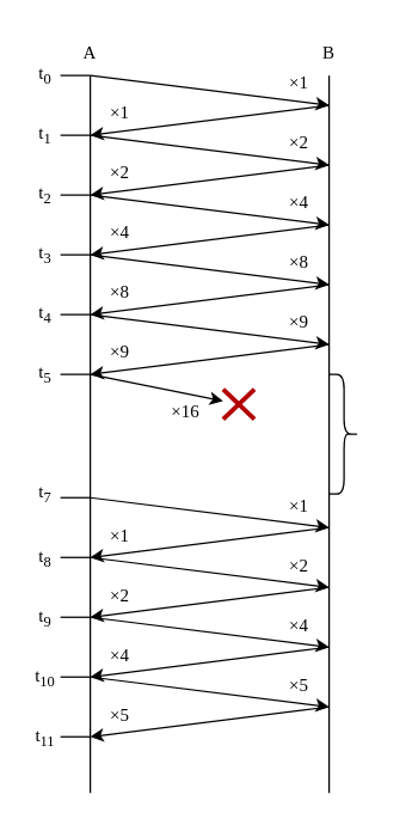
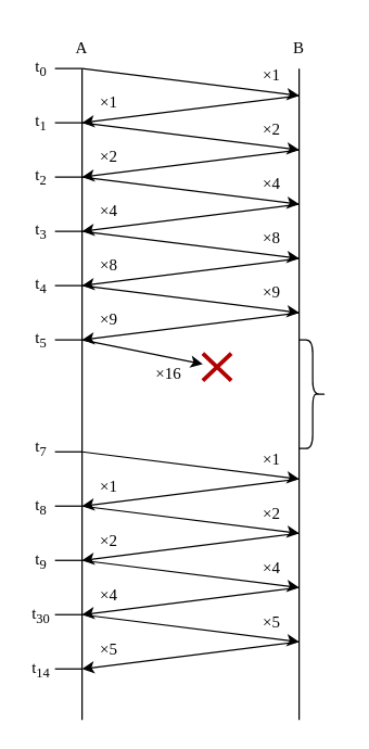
  <mxCell id="0" />
  <mxCell id="1" parent="0" />
  <mxCell id="2" value="" style="endArrow=none;html=1;rounded=0;" edge="1" parent="1"><mxGeometry width="50" height="50" relative="1" as="geometry"><mxPoint x="60" y="530" as="sourcePoint" /><mxPoint x="60" y="50" as="targetPoint" /></mxGeometry></mxCell>
  <mxCell id="3" value="" style="endArrow=none;html=1;rounded=0;" edge="1" parent="1"><mxGeometry width="50" height="50" relative="1" as="geometry"><mxPoint x="220" y="530" as="sourcePoint" /><mxPoint x="220" y="50" as="targetPoint" /></mxGeometry></mxCell>
  <mxCell id="4" value="&lt;font face=&quot;Times New Roman&quot;&gt;A&lt;/font&gt;" style="text;html=1;strokeColor=none;fillColor=none;align=center;verticalAlign=middle;whiteSpace=wrap;rounded=0;" vertex="1" parent="1"><mxGeometry x="30" y="20" width="60" height="30" as="geometry" /></mxCell>
  <mxCell id="5" value="&lt;font face=&quot;Times New Roman&quot;&gt;B&lt;/font&gt;" style="text;html=1;strokeColor=none;fillColor=none;align=center;verticalAlign=middle;whiteSpace=wrap;rounded=0;" vertex="1" parent="1"><mxGeometry x="190" y="20" width="60" height="30" as="geometry" /></mxCell>
  <mxCell id="6" value="" style="endArrow=none;html=1;rounded=0;fontFamily=Times New Roman;" edge="1" parent="1"><mxGeometry width="50" height="50" relative="1" as="geometry"><mxPoint x="40" y="90" as="sourcePoint" /><mxPoint x="60" y="90" as="targetPoint" /></mxGeometry></mxCell>
  <mxCell id="7" value="" style="endArrow=none;html=1;rounded=0;fontFamily=Times New Roman;" edge="1" parent="1"><mxGeometry width="50" height="50" relative="1" as="geometry"><mxPoint x="40" y="50" as="sourcePoint" /><mxPoint x="60" y="50" as="targetPoint" /></mxGeometry></mxCell>
  <mxCell id="8" value="" style="endArrow=none;html=1;rounded=0;fontFamily=Times New Roman;" edge="1" parent="1"><mxGeometry width="50" height="50" relative="1" as="geometry"><mxPoint x="40" y="130" as="sourcePoint" /><mxPoint x="60" y="130" as="targetPoint" /></mxGeometry></mxCell>
  <mxCell id="9" value="" style="endArrow=none;html=1;rounded=0;fontFamily=Times New Roman;" edge="1" parent="1"><mxGeometry width="50" height="50" relative="1" as="geometry"><mxPoint x="40" y="170" as="sourcePoint" /><mxPoint x="60" y="170" as="targetPoint" /></mxGeometry></mxCell>
  <mxCell id="10" value="" style="endArrow=none;html=1;rounded=0;fontFamily=Times New Roman;" edge="1" parent="1"><mxGeometry width="50" height="50" relative="1" as="geometry"><mxPoint x="40" y="210" as="sourcePoint" /><mxPoint x="60" y="210" as="targetPoint" /></mxGeometry></mxCell>
  <mxCell id="11" value="" style="endArrow=none;html=1;rounded=0;fontFamily=Times New Roman;" edge="1" parent="1"><mxGeometry width="50" height="50" relative="1" as="geometry"><mxPoint x="40" y="250" as="sourcePoint" /><mxPoint x="60" y="250" as="targetPoint" /></mxGeometry></mxCell>
  <mxCell id="12" value="" style="endArrow=none;html=1;rounded=0;fontFamily=Times New Roman;" edge="1" parent="1"><mxGeometry width="50" height="50" relative="1" as="geometry"><mxPoint x="40" y="332.5" as="sourcePoint" /><mxPoint x="60" y="332.5" as="targetPoint" /></mxGeometry></mxCell>
  <mxCell id="13" value="t&lt;sub&gt;0&lt;/sub&gt;" style="text;html=1;strokeColor=none;fillColor=none;align=center;verticalAlign=middle;whiteSpace=wrap;rounded=0;fontFamily=Times New Roman;" vertex="1" parent="1"><mxGeometry x="20" y="40" width="20" height="20" as="geometry" /></mxCell>
  <mxCell id="14" value="t&lt;sub&gt;1&lt;/sub&gt;" style="text;html=1;strokeColor=none;fillColor=none;align=center;verticalAlign=middle;whiteSpace=wrap;rounded=0;fontFamily=Times New Roman;" vertex="1" parent="1"><mxGeometry x="20" y="80" width="20" height="20" as="geometry" /></mxCell>
  <mxCell id="15" value="t&lt;sub&gt;2&lt;/sub&gt;" style="text;html=1;strokeColor=none;fillColor=none;align=center;verticalAlign=middle;whiteSpace=wrap;rounded=0;fontFamily=Times New Roman;" vertex="1" parent="1"><mxGeometry x="20" y="120" width="20" height="20" as="geometry" /></mxCell>
  <mxCell id="16" value="t&lt;sub&gt;3&lt;/sub&gt;" style="text;html=1;strokeColor=none;fillColor=none;align=center;verticalAlign=middle;whiteSpace=wrap;rounded=0;fontFamily=Times New Roman;" vertex="1" parent="1"><mxGeometry x="20" y="160" width="20" height="20" as="geometry" /></mxCell>
  <mxCell id="17" value="t&lt;sub&gt;4&lt;/sub&gt;" style="text;html=1;strokeColor=none;fillColor=none;align=center;verticalAlign=middle;whiteSpace=wrap;rounded=0;fontFamily=Times New Roman;" vertex="1" parent="1"><mxGeometry x="20" y="200" width="20" height="20" as="geometry" /></mxCell>
  <mxCell id="18" value="t&lt;sub&gt;5&lt;/sub&gt;" style="text;html=1;strokeColor=none;fillColor=none;align=center;verticalAlign=middle;whiteSpace=wrap;rounded=0;fontFamily=Times New Roman;" vertex="1" parent="1"><mxGeometry x="20" y="240" width="20" height="20" as="geometry" /></mxCell>
  <mxCell id="19" value="t&lt;sub&gt;7&lt;/sub&gt;" style="text;html=1;strokeColor=none;fillColor=none;align=center;verticalAlign=middle;whiteSpace=wrap;rounded=0;fontFamily=Times New Roman;" vertex="1" parent="1"><mxGeometry x="20" y="320" width="20" height="20" as="geometry" /></mxCell>
  <mxCell id="20" value="t&lt;sub&gt;8&lt;/sub&gt;" style="text;html=1;strokeColor=none;fillColor=none;align=center;verticalAlign=middle;whiteSpace=wrap;rounded=0;fontFamily=Times New Roman;" vertex="1" parent="1"><mxGeometry x="20" y="362.5" width="20" height="20" as="geometry" /></mxCell>
  <mxCell id="21" value="" style="endArrow=none;html=1;rounded=0;fontFamily=Times New Roman;" edge="1" parent="1"><mxGeometry width="50" height="50" relative="1" as="geometry"><mxPoint x="40" y="412.5" as="sourcePoint" /><mxPoint x="60" y="412.5" as="targetPoint" /></mxGeometry></mxCell>
  <mxCell id="22" value="t&lt;sub&gt;9&lt;/sub&gt;" style="text;html=1;strokeColor=none;fillColor=none;align=center;verticalAlign=middle;whiteSpace=wrap;rounded=0;fontFamily=Times New Roman;" vertex="1" parent="1"><mxGeometry x="20" y="402.5" width="20" height="20" as="geometry" /></mxCell>
  <mxCell id="23" value="" style="endArrow=none;html=1;rounded=0;fontFamily=Times New Roman;" edge="1" parent="1"><mxGeometry width="50" height="50" relative="1" as="geometry"><mxPoint x="40" y="452.5" as="sourcePoint" /><mxPoint x="60" y="452.5" as="targetPoint" /></mxGeometry></mxCell>
- <mxCell id="24" value="t&lt;sub&gt;10&lt;/sub&gt;" style="text;html=1;strokeColor=none;fillColor=none;align=center;verticalAlign=middle;whiteSpace=wrap;rounded=0;fontFamily=Times New Roman;" vertex="1" parent="1"><mxGeometry x="20" y="442.5" width="20" height="20" as="geometry" /></mxCell>
+ <mxCell id="24" value="t&lt;sub&gt;30&lt;/sub&gt;" style="text;html=1;strokeColor=none;fillColor=none;align=center;verticalAlign=middle;whiteSpace=wrap;rounded=0;fontFamily=Times New Roman;" vertex="1" parent="1"><mxGeometry x="20" y="442.5" width="20" height="20" as="geometry" /></mxCell>
  <mxCell id="25" value="" style="endArrow=none;html=1;rounded=0;fontFamily=Times New Roman;" edge="1" parent="1"><mxGeometry width="50" height="50" relative="1" as="geometry"><mxPoint x="40" y="492.5" as="sourcePoint" /><mxPoint x="60" y="492.5" as="targetPoint" /></mxGeometry></mxCell>
- <mxCell id="26" value="t&lt;sub&gt;11&lt;/sub&gt;" style="text;html=1;strokeColor=none;fillColor=none;align=center;verticalAlign=middle;whiteSpace=wrap;rounded=0;fontFamily=Times New Roman;" vertex="1" parent="1"><mxGeometry x="20" y="482.5" width="20" height="20" as="geometry" /></mxCell>
+ <mxCell id="26" value="t&lt;sub&gt;14&lt;/sub&gt;" style="text;html=1;strokeColor=none;fillColor=none;align=center;verticalAlign=middle;whiteSpace=wrap;rounded=0;fontFamily=Times New Roman;" vertex="1" parent="1"><mxGeometry x="20" y="482.5" width="20" height="20" as="geometry" /></mxCell>
  <mxCell id="27" value="" style="endArrow=classic;html=1;rounded=0;fontFamily=Times New Roman;" edge="1" parent="1"><mxGeometry width="50" height="50" relative="1" as="geometry"><mxPoint x="60" y="50" as="sourcePoint" /><mxPoint x="220" y="70" as="targetPoint" /></mxGeometry></mxCell>
  <mxCell id="28" value="" style="endArrow=classic;html=1;rounded=0;fontFamily=Times New Roman;" edge="1" parent="1"><mxGeometry width="50" height="50" relative="1" as="geometry"><mxPoint x="220" y="70" as="sourcePoint" /><mxPoint x="60" y="90" as="targetPoint" /></mxGeometry></mxCell>
  <mxCell id="29" value="×1" style="text;html=1;strokeColor=none;fillColor=none;align=center;verticalAlign=middle;whiteSpace=wrap;rounded=0;fontFamily=Times New Roman;" vertex="1" parent="1"><mxGeometry x="170" y="40" width="60" height="30" as="geometry" /></mxCell>
  <mxCell id="30" value="×1" style="text;html=1;strokeColor=none;fillColor=none;align=center;verticalAlign=middle;whiteSpace=wrap;rounded=0;fontFamily=Times New Roman;" vertex="1" parent="1"><mxGeometry x="50" y="60" width="60" height="30" as="geometry" /></mxCell>
  <mxCell id="31" value="" style="endArrow=classic;html=1;rounded=0;fontFamily=Times New Roman;" edge="1" parent="1"><mxGeometry width="50" height="50" relative="1" as="geometry"><mxPoint x="60" y="90" as="sourcePoint" /><mxPoint x="220" y="110" as="targetPoint" /></mxGeometry></mxCell>
  <mxCell id="32" value="" style="endArrow=classic;html=1;rounded=0;fontFamily=Times New Roman;" edge="1" parent="1"><mxGeometry width="50" height="50" relative="1" as="geometry"><mxPoint x="220" y="110" as="sourcePoint" /><mxPoint x="60" y="130" as="targetPoint" /></mxGeometry></mxCell>
  <mxCell id="33" value="×2" style="text;html=1;strokeColor=none;fillColor=none;align=center;verticalAlign=middle;whiteSpace=wrap;rounded=0;fontFamily=Times New Roman;" vertex="1" parent="1"><mxGeometry x="170" y="80" width="60" height="30" as="geometry" /></mxCell>
  <mxCell id="34" value="×2" style="text;html=1;strokeColor=none;fillColor=none;align=center;verticalAlign=middle;whiteSpace=wrap;rounded=0;fontFamily=Times New Roman;" vertex="1" parent="1"><mxGeometry x="50" y="100" width="60" height="30" as="geometry" /></mxCell>
  <mxCell id="35" value="" style="endArrow=classic;html=1;rounded=0;fontFamily=Times New Roman;" edge="1" parent="1"><mxGeometry width="50" height="50" relative="1" as="geometry"><mxPoint x="60" y="130" as="sourcePoint" /><mxPoint x="220" y="150" as="targetPoint" /></mxGeometry></mxCell>
  <mxCell id="36" value="" style="endArrow=classic;html=1;rounded=0;fontFamily=Times New Roman;" edge="1" parent="1"><mxGeometry width="50" height="50" relative="1" as="geometry"><mxPoint x="220" y="150" as="sourcePoint" /><mxPoint x="60" y="170" as="targetPoint" /></mxGeometry></mxCell>
  <mxCell id="37" value="×4" style="text;html=1;strokeColor=none;fillColor=none;align=center;verticalAlign=middle;whiteSpace=wrap;rounded=0;fontFamily=Times New Roman;" vertex="1" parent="1"><mxGeometry x="170" y="120" width="60" height="30" as="geometry" /></mxCell>
  <mxCell id="38" value="×4" style="text;html=1;strokeColor=none;fillColor=none;align=center;verticalAlign=middle;whiteSpace=wrap;rounded=0;fontFamily=Times New Roman;" vertex="1" parent="1"><mxGeometry x="50" y="140" width="60" height="30" as="geometry" /></mxCell>
  <mxCell id="39" value="" style="endArrow=classic;html=1;rounded=0;fontFamily=Times New Roman;" edge="1" parent="1"><mxGeometry width="50" height="50" relative="1" as="geometry"><mxPoint x="60" y="170" as="sourcePoint" /><mxPoint x="220" y="190" as="targetPoint" /></mxGeometry></mxCell>
  <mxCell id="40" value="" style="endArrow=classic;html=1;rounded=0;fontFamily=Times New Roman;" edge="1" parent="1"><mxGeometry width="50" height="50" relative="1" as="geometry"><mxPoint x="220" y="190" as="sourcePoint" /><mxPoint x="60" y="210" as="targetPoint" /></mxGeometry></mxCell>
  <mxCell id="41" value="×8" style="text;html=1;strokeColor=none;fillColor=none;align=center;verticalAlign=middle;whiteSpace=wrap;rounded=0;fontFamily=Times New Roman;" vertex="1" parent="1"><mxGeometry x="170" y="160" width="60" height="30" as="geometry" /></mxCell>
  <mxCell id="42" value="×8" style="text;html=1;strokeColor=none;fillColor=none;align=center;verticalAlign=middle;whiteSpace=wrap;rounded=0;fontFamily=Times New Roman;" vertex="1" parent="1"><mxGeometry x="50" y="180" width="60" height="30" as="geometry" /></mxCell>
  <mxCell id="43" value="" style="endArrow=classic;html=1;rounded=0;fontFamily=Times New Roman;" edge="1" parent="1"><mxGeometry width="50" height="50" relative="1" as="geometry"><mxPoint x="60" y="210" as="sourcePoint" /><mxPoint x="220" y="230" as="targetPoint" /></mxGeometry></mxCell>
  <mxCell id="44" value="" style="endArrow=classic;html=1;rounded=0;fontFamily=Times New Roman;" edge="1" parent="1"><mxGeometry width="50" height="50" relative="1" as="geometry"><mxPoint x="220" y="230" as="sourcePoint" /><mxPoint x="60" y="250" as="targetPoint" /></mxGeometry></mxCell>
  <mxCell id="45" value="×9" style="text;html=1;strokeColor=none;fillColor=none;align=center;verticalAlign=middle;whiteSpace=wrap;rounded=0;fontFamily=Times New Roman;" vertex="1" parent="1"><mxGeometry x="170" y="200" width="60" height="30" as="geometry" /></mxCell>
  <mxCell id="46" value="×9" style="text;html=1;strokeColor=none;fillColor=none;align=center;verticalAlign=middle;whiteSpace=wrap;rounded=0;fontFamily=Times New Roman;" vertex="1" parent="1"><mxGeometry x="50" y="220" width="60" height="30" as="geometry" /></mxCell>
  <mxCell id="47" value="" style="endArrow=classic;html=1;rounded=0;fontFamily=Times New Roman;" edge="1" parent="1" target="66"><mxGeometry width="50" height="50" relative="1" as="geometry"><mxPoint x="60" y="250" as="sourcePoint" /><mxPoint x="140" y="260" as="targetPoint" /></mxGeometry></mxCell>
  <mxCell id="48" value="×16" style="text;html=1;strokeColor=none;fillColor=none;align=center;verticalAlign=middle;whiteSpace=wrap;rounded=0;fontFamily=Times New Roman;" vertex="1" parent="1"><mxGeometry x="94" y="260" width="60" height="30" as="geometry" /></mxCell>
  <mxCell id="49" value="" style="endArrow=classic;html=1;rounded=0;fontFamily=Times New Roman;" edge="1" parent="1"><mxGeometry width="50" height="50" relative="1" as="geometry"><mxPoint x="60" y="412.5" as="sourcePoint" /><mxPoint x="220" y="432.5" as="targetPoint" /></mxGeometry></mxCell>
  <mxCell id="50" value="" style="endArrow=classic;html=1;rounded=0;fontFamily=Times New Roman;" edge="1" parent="1"><mxGeometry width="50" height="50" relative="1" as="geometry"><mxPoint x="220" y="352.5" as="sourcePoint" /><mxPoint x="60" y="372.5" as="targetPoint" /></mxGeometry></mxCell>
  <mxCell id="51" value="×4" style="text;html=1;strokeColor=none;fillColor=none;align=center;verticalAlign=middle;whiteSpace=wrap;rounded=0;fontFamily=Times New Roman;" vertex="1" parent="1"><mxGeometry x="170" y="402.5" width="60" height="30" as="geometry" /></mxCell>
  <mxCell id="52" value="×1" style="text;html=1;strokeColor=none;fillColor=none;align=center;verticalAlign=middle;whiteSpace=wrap;rounded=0;fontFamily=Times New Roman;" vertex="1" parent="1"><mxGeometry x="50" y="342.5" width="60" height="30" as="geometry" /></mxCell>
  <mxCell id="53" value="" style="endArrow=classic;html=1;rounded=0;fontFamily=Times New Roman;" edge="1" parent="1"><mxGeometry width="50" height="50" relative="1" as="geometry"><mxPoint x="60" y="372.5" as="sourcePoint" /><mxPoint x="220" y="392.5" as="targetPoint" /></mxGeometry></mxCell>
  <mxCell id="54" value="" style="endArrow=classic;html=1;rounded=0;fontFamily=Times New Roman;" edge="1" parent="1"><mxGeometry width="50" height="50" relative="1" as="geometry"><mxPoint x="220" y="392.5" as="sourcePoint" /><mxPoint x="60" y="412.5" as="targetPoint" /></mxGeometry></mxCell>
  <mxCell id="55" value="×2" style="text;html=1;strokeColor=none;fillColor=none;align=center;verticalAlign=middle;whiteSpace=wrap;rounded=0;fontFamily=Times New Roman;" vertex="1" parent="1"><mxGeometry x="170" y="362.5" width="60" height="30" as="geometry" /></mxCell>
  <mxCell id="56" value="×2" style="text;html=1;strokeColor=none;fillColor=none;align=center;verticalAlign=middle;whiteSpace=wrap;rounded=0;fontFamily=Times New Roman;" vertex="1" parent="1"><mxGeometry x="50" y="382.5" width="60" height="30" as="geometry" /></mxCell>
  <mxCell id="57" value="" style="endArrow=none;html=1;rounded=0;fontFamily=Times New Roman;" edge="1" parent="1"><mxGeometry width="50" height="50" relative="1" as="geometry"><mxPoint x="40" y="372.5" as="sourcePoint" /><mxPoint x="60" y="372.5" as="targetPoint" /></mxGeometry></mxCell>
  <mxCell id="58" value="" style="endArrow=classic;html=1;rounded=0;fontFamily=Times New Roman;" edge="1" parent="1"><mxGeometry width="50" height="50" relative="1" as="geometry"><mxPoint x="60" y="332.5" as="sourcePoint" /><mxPoint x="220" y="352.5" as="targetPoint" /></mxGeometry></mxCell>
  <mxCell id="59" value="×1" style="text;html=1;strokeColor=none;fillColor=none;align=center;verticalAlign=middle;whiteSpace=wrap;rounded=0;fontFamily=Times New Roman;" vertex="1" parent="1"><mxGeometry x="170" y="322.5" width="60" height="30" as="geometry" /></mxCell>
  <mxCell id="60" value="" style="endArrow=classic;html=1;rounded=0;fontFamily=Times New Roman;" edge="1" parent="1"><mxGeometry width="50" height="50" relative="1" as="geometry"><mxPoint x="220" y="432.5" as="sourcePoint" /><mxPoint x="60" y="452.5" as="targetPoint" /></mxGeometry></mxCell>
  <mxCell id="61" value="×4" style="text;html=1;strokeColor=none;fillColor=none;align=center;verticalAlign=middle;whiteSpace=wrap;rounded=0;fontFamily=Times New Roman;" vertex="1" parent="1"><mxGeometry x="50" y="422.5" width="60" height="30" as="geometry" /></mxCell>
  <mxCell id="62" value="" style="endArrow=classic;html=1;rounded=0;fontFamily=Times New Roman;" edge="1" parent="1"><mxGeometry width="50" height="50" relative="1" as="geometry"><mxPoint x="60" y="452.5" as="sourcePoint" /><mxPoint x="220" y="472.5" as="targetPoint" /></mxGeometry></mxCell>
  <mxCell id="63" value="×5" style="text;html=1;strokeColor=none;fillColor=none;align=center;verticalAlign=middle;whiteSpace=wrap;rounded=0;fontFamily=Times New Roman;" vertex="1" parent="1"><mxGeometry x="170" y="442.5" width="60" height="30" as="geometry" /></mxCell>
  <mxCell id="64" value="" style="endArrow=classic;html=1;rounded=0;fontFamily=Times New Roman;" edge="1" parent="1"><mxGeometry width="50" height="50" relative="1" as="geometry"><mxPoint x="220" y="472.5" as="sourcePoint" /><mxPoint x="60" y="492.5" as="targetPoint" /></mxGeometry></mxCell>
  <mxCell id="65" value="×5" style="text;html=1;strokeColor=none;fillColor=none;align=center;verticalAlign=middle;whiteSpace=wrap;rounded=0;fontFamily=Times New Roman;" vertex="1" parent="1"><mxGeometry x="50" y="462.5" width="60" height="30" as="geometry" /></mxCell>
  <mxCell id="66" value="" style="shape=umlDestroy;whiteSpace=wrap;html=1;strokeWidth=3;fontFamily=Times New Roman;fillColor=#e51400;fontColor=#ffffff;strokeColor=#B20000;" vertex="1" parent="1"><mxGeometry x="149" y="260" width="21" height="20" as="geometry" /></mxCell>
  <mxCell id="67" value="" style="shape=curlyBracket;whiteSpace=wrap;html=1;rounded=1;flipH=1;labelPosition=right;verticalLabelPosition=middle;align=left;verticalAlign=middle;fontFamily=Times New Roman;" vertex="1" parent="1"><mxGeometry x="220" y="250" width="20" height="80" as="geometry" /></mxCell>
